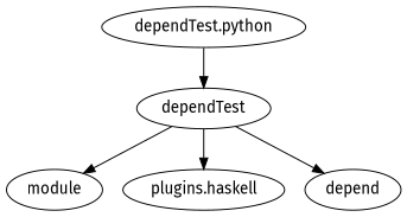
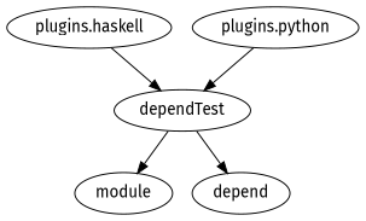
  digraph {
    fontname="Fira Sans"
    node [fontname="Fira Sans"]
    edge [fontname="Fira Sans"]
    n1 [label=dependTest]
    n2 [label=module]
    n3 [label="plugins.haskell"]
    n4 [label=depend]
-   n5 [label="dependTest.python"]
+   n5 [label="plugins.python"]
    n1 -> n2
-   n1 -> n3
+   n3 -> n1
    n1 -> n4
    n5 -> n1
  }
